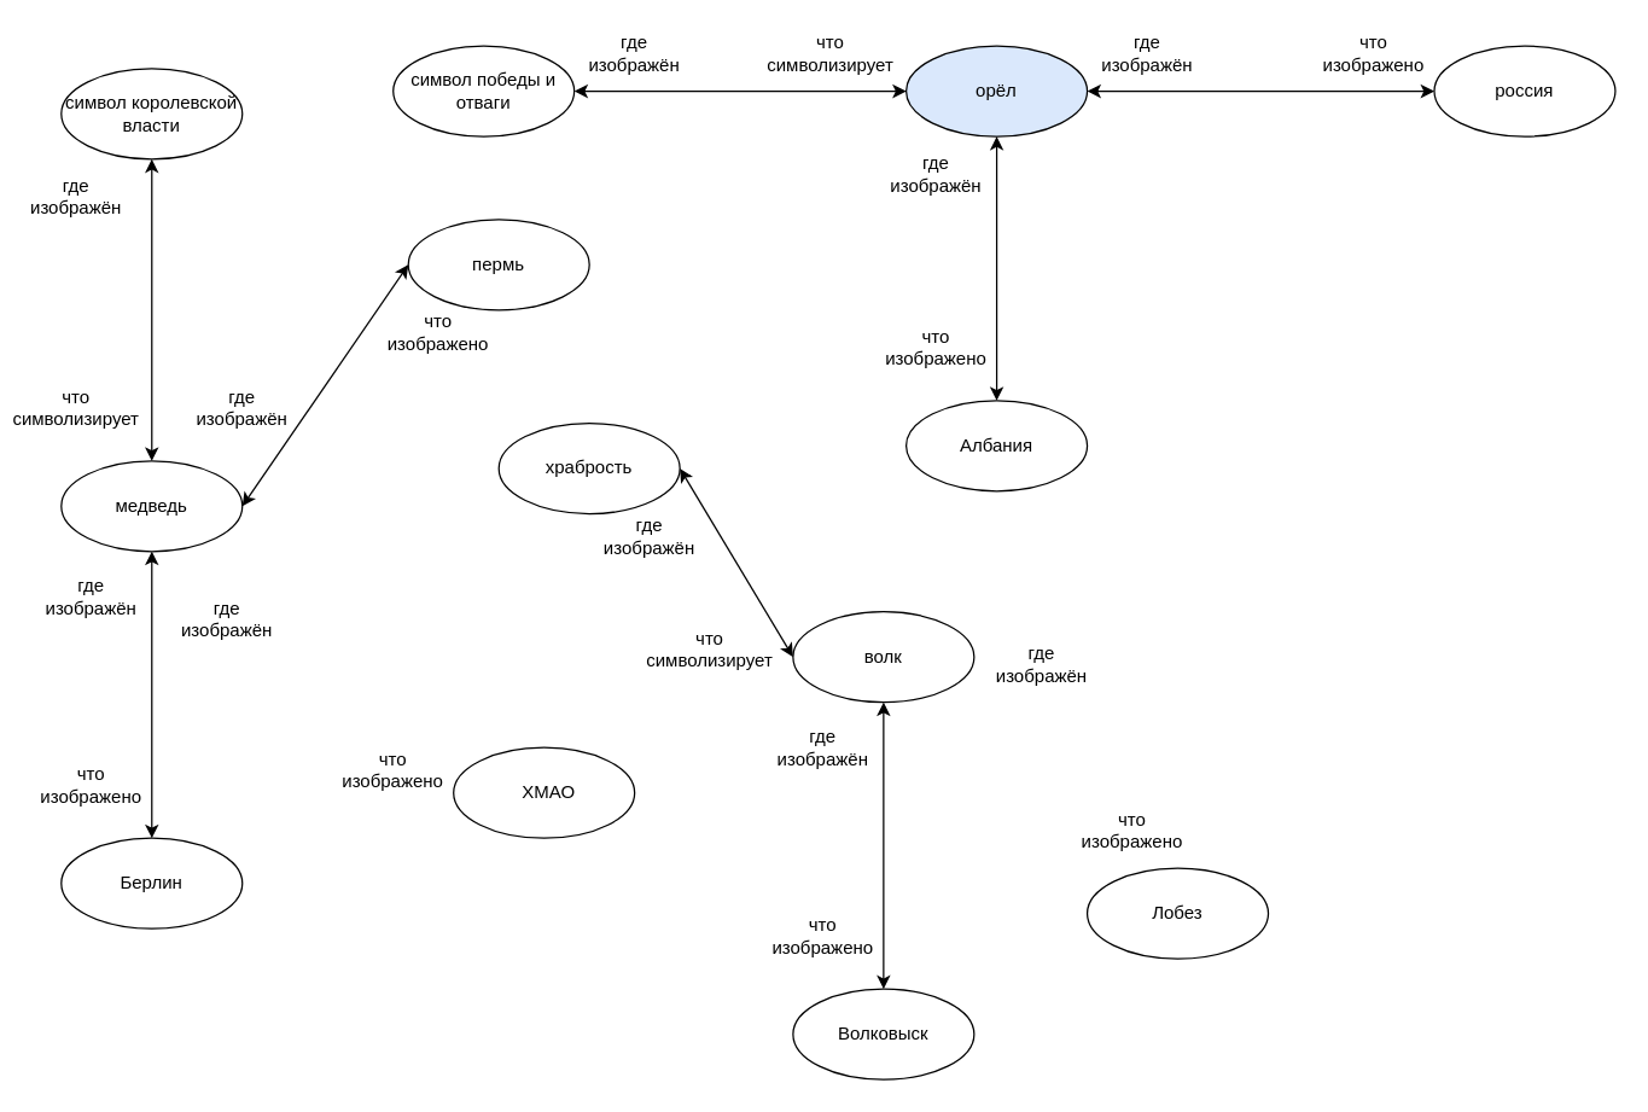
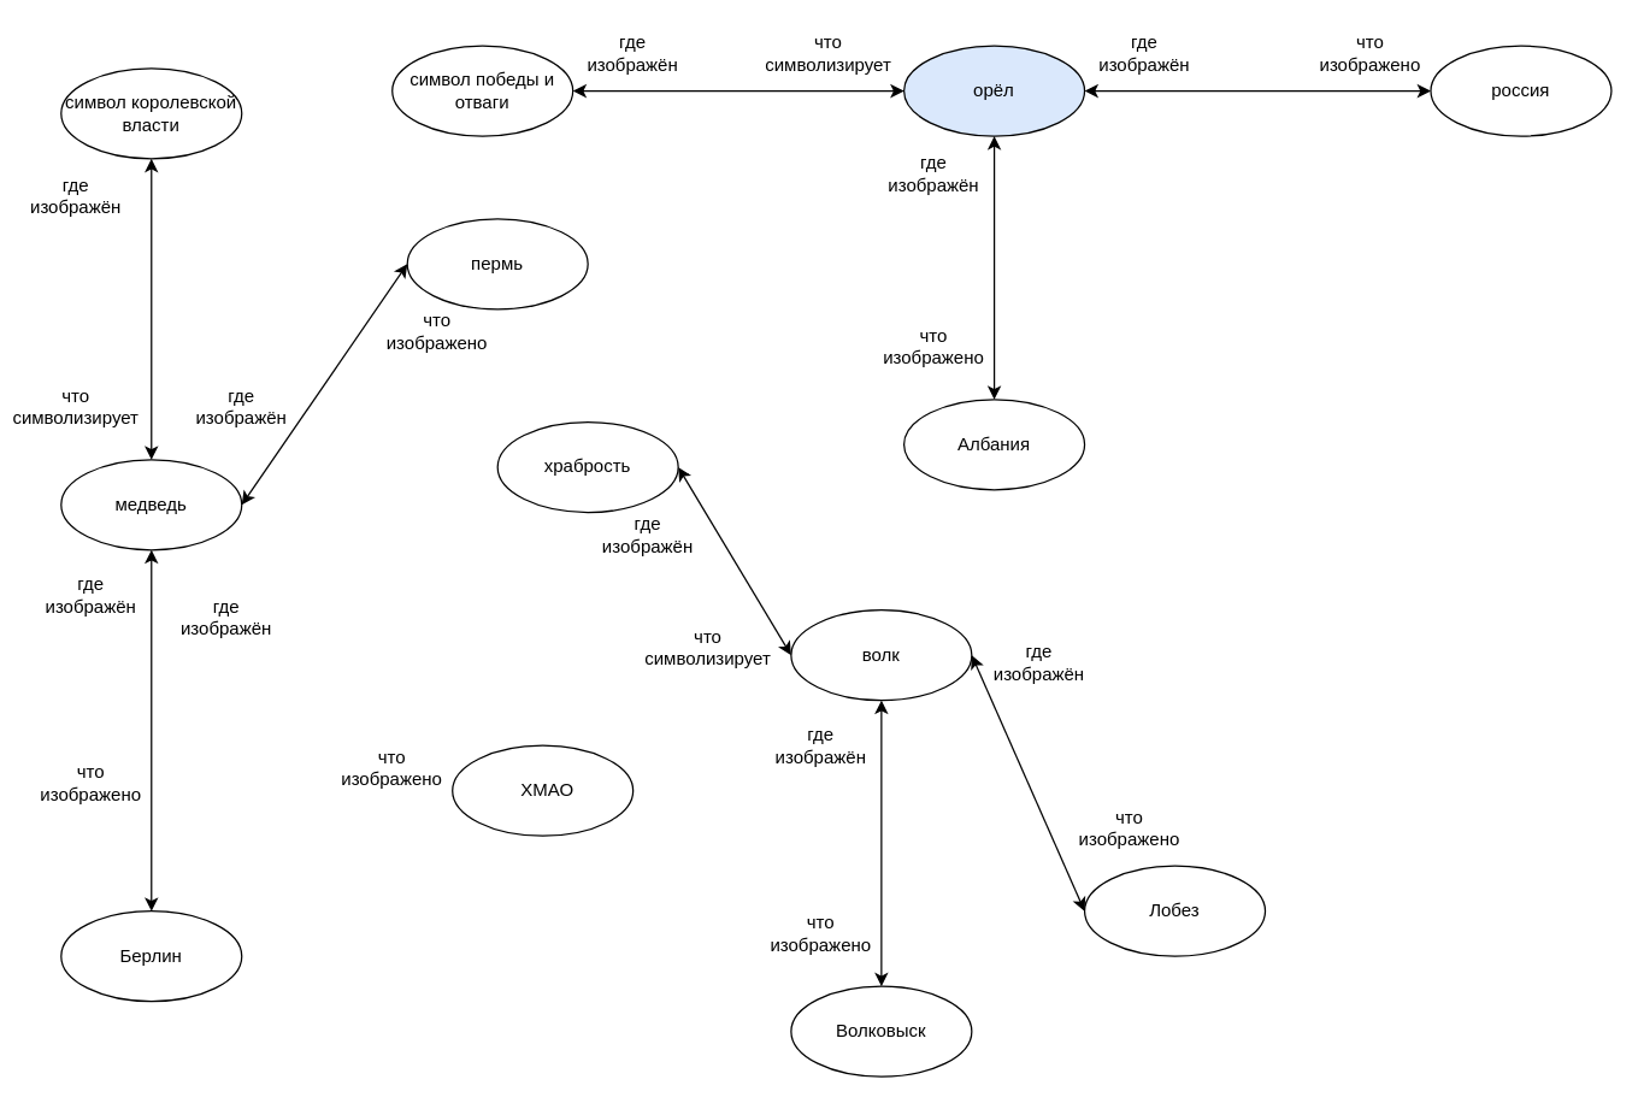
  <mxCell id="0" />
  <mxCell id="1" parent="0" />
  <mxCell id="2" value="медведь" style="ellipse;whiteSpace=wrap;html=1;" parent="1" vertex="1"><mxGeometry x="40" y="305" width="120" height="60" as="geometry" /></mxCell>
  <mxCell id="3" value="пермь" style="ellipse;whiteSpace=wrap;html=1;" parent="1" vertex="1"><mxGeometry x="270" y="145" width="120" height="60" as="geometry" /></mxCell>
  <mxCell id="4" value="" style="endArrow=classic;startArrow=classic;html=1;rounded=0;exitX=1;exitY=0.5;exitDx=0;exitDy=0;entryX=0;entryY=0.5;entryDx=0;entryDy=0;" parent="1" source="2" target="3" edge="1"><mxGeometry width="50" height="50" relative="1" as="geometry"><mxPoint x="580" y="665" as="sourcePoint" /><mxPoint x="630" y="615" as="targetPoint" /></mxGeometry></mxCell>
  <mxCell id="5" value="что изображено" style="text;html=1;strokeColor=none;fillColor=none;align=center;verticalAlign=middle;whiteSpace=wrap;rounded=0;" parent="1" vertex="1"><mxGeometry x="260" y="205" width="60" height="30" as="geometry" /></mxCell>
- <mxCell id="6" value="Берлин" style="ellipse;whiteSpace=wrap;html=1;" parent="1" vertex="1"><mxGeometry x="40" y="555" width="120" height="60" as="geometry" /></mxCell>
+ <mxCell id="6" value="Берлин" style="ellipse;whiteSpace=wrap;html=1;" parent="1" vertex="1"><mxGeometry x="40" y="605" width="120" height="60" as="geometry" /></mxCell>
  <mxCell id="7" value="" style="endArrow=classic;startArrow=classic;html=1;rounded=0;exitX=0.5;exitY=0;exitDx=0;exitDy=0;entryX=0.5;entryY=1;entryDx=0;entryDy=0;" parent="1" source="6" target="2" edge="1"><mxGeometry width="50" height="50" relative="1" as="geometry"><mxPoint x="580" y="645" as="sourcePoint" /><mxPoint x="630" y="595" as="targetPoint" /></mxGeometry></mxCell>
  <mxCell id="8" value="что изображено" style="text;html=1;strokeColor=none;fillColor=none;align=center;verticalAlign=middle;whiteSpace=wrap;rounded=0;" parent="1" vertex="1"><mxGeometry x="30" y="505" width="60" height="30" as="geometry" /></mxCell>
  <mxCell id="9" value="орёл" style="ellipse;whiteSpace=wrap;html=1;fillColor=#dae8fc;" parent="1" vertex="1"><mxGeometry x="600" y="30" width="120" height="60" as="geometry" /></mxCell>
  <mxCell id="10" value="россия" style="ellipse;whiteSpace=wrap;html=1;" parent="1" vertex="1"><mxGeometry x="950" y="30" width="120" height="60" as="geometry" /></mxCell>
  <mxCell id="11" value="" style="endArrow=classic;startArrow=classic;html=1;rounded=0;exitX=1;exitY=0.5;exitDx=0;exitDy=0;entryX=0;entryY=0.5;entryDx=0;entryDy=0;" parent="1" source="9" target="10" edge="1"><mxGeometry width="50" height="50" relative="1" as="geometry"><mxPoint x="1140" y="390" as="sourcePoint" /><mxPoint x="1190" y="340" as="targetPoint" /></mxGeometry></mxCell>
  <mxCell id="12" value="что изображено" style="text;html=1;strokeColor=none;fillColor=none;align=center;verticalAlign=middle;whiteSpace=wrap;rounded=0;" parent="1" vertex="1"><mxGeometry x="880" y="20" width="60" height="30" as="geometry" /></mxCell>
  <mxCell id="13" value="Албания" style="ellipse;whiteSpace=wrap;html=1;" parent="1" vertex="1"><mxGeometry x="600" y="265" width="120" height="60" as="geometry" /></mxCell>
  <mxCell id="14" value="" style="endArrow=classic;startArrow=classic;html=1;rounded=0;exitX=0.5;exitY=0;exitDx=0;exitDy=0;entryX=0.5;entryY=1;entryDx=0;entryDy=0;" parent="1" source="13" target="9" edge="1"><mxGeometry width="50" height="50" relative="1" as="geometry"><mxPoint x="1200" y="365" as="sourcePoint" /><mxPoint x="1250" y="315" as="targetPoint" /></mxGeometry></mxCell>
  <mxCell id="15" value="что изображено" style="text;html=1;strokeColor=none;fillColor=none;align=center;verticalAlign=middle;whiteSpace=wrap;rounded=0;" parent="1" vertex="1"><mxGeometry x="590" y="215" width="60" height="30" as="geometry" /></mxCell>
  <mxCell id="16" value="&amp;nbsp; ХМАО" style="ellipse;whiteSpace=wrap;html=1;" parent="1" vertex="1"><mxGeometry x="300" y="495" width="120" height="60" as="geometry" /></mxCell>
  <mxCell id="17" value="что изображено" style="text;html=1;strokeColor=none;fillColor=none;align=center;verticalAlign=middle;whiteSpace=wrap;rounded=0;" parent="1" vertex="1"><mxGeometry x="230" y="495" width="60" height="30" as="geometry" /></mxCell>
  <mxCell id="18" value="символ королевской власти" style="ellipse;whiteSpace=wrap;html=1;" parent="1" vertex="1"><mxGeometry x="40" y="45" width="120" height="60" as="geometry" /></mxCell>
  <mxCell id="19" value="символ победы и отваги" style="ellipse;whiteSpace=wrap;html=1;" parent="1" vertex="1"><mxGeometry x="260" y="30" width="120" height="60" as="geometry" /></mxCell>
  <mxCell id="20" value="" style="endArrow=classic;startArrow=classic;html=1;rounded=0;entryX=0;entryY=0.5;entryDx=0;entryDy=0;exitX=1;exitY=0.5;exitDx=0;exitDy=0;" parent="1" source="19" target="9" edge="1"><mxGeometry width="50" height="50" relative="1" as="geometry"><mxPoint x="460" y="330" as="sourcePoint" /><mxPoint x="510" y="280" as="targetPoint" /></mxGeometry></mxCell>
  <mxCell id="21" value="" style="endArrow=classic;startArrow=classic;html=1;rounded=0;entryX=0.5;entryY=1;entryDx=0;entryDy=0;" parent="1" source="2" target="18" edge="1"><mxGeometry width="50" height="50" relative="1" as="geometry"><mxPoint x="520" y="325" as="sourcePoint" /><mxPoint x="570" y="275" as="targetPoint" /></mxGeometry></mxCell>
  <mxCell id="22" value="где изображён" style="text;html=1;strokeColor=none;fillColor=none;align=center;verticalAlign=middle;whiteSpace=wrap;rounded=0;" parent="1" vertex="1"><mxGeometry x="390" y="20" width="60" height="30" as="geometry" /></mxCell>
  <mxCell id="23" value="что символизирует" style="text;html=1;strokeColor=none;fillColor=none;align=center;verticalAlign=middle;whiteSpace=wrap;rounded=0;" parent="1" vertex="1"><mxGeometry x="20" y="255" width="60" height="30" as="geometry" /></mxCell>
  <mxCell id="24" value="что символизирует" style="text;html=1;strokeColor=none;fillColor=none;align=center;verticalAlign=middle;whiteSpace=wrap;rounded=0;" parent="1" vertex="1"><mxGeometry x="520" y="20" width="60" height="30" as="geometry" /></mxCell>
  <mxCell id="25" value="волк" style="ellipse;whiteSpace=wrap;html=1;" parent="1" vertex="1"><mxGeometry x="525" y="405" width="120" height="60" as="geometry" /></mxCell>
  <mxCell id="26" value="Лобез" style="ellipse;whiteSpace=wrap;html=1;" parent="1" vertex="1"><mxGeometry x="720" y="575" width="120" height="60" as="geometry" /></mxCell>
+ <mxCell id="27" value="" style="endArrow=classic;startArrow=classic;html=1;rounded=0;exitX=1;exitY=0.5;exitDx=0;exitDy=0;entryX=0;entryY=0.5;entryDx=0;entryDy=0;" parent="1" source="25" target="26" edge="1"><mxGeometry width="50" height="50" relative="1" as="geometry"><mxPoint x="1065" y="765" as="sourcePoint" /><mxPoint x="1115" y="715" as="targetPoint" /></mxGeometry></mxCell>
  <mxCell id="28" value="что изображено" style="text;html=1;strokeColor=none;fillColor=none;align=center;verticalAlign=middle;whiteSpace=wrap;rounded=0;" parent="1" vertex="1"><mxGeometry x="720" y="535" width="60" height="30" as="geometry" /></mxCell>
  <mxCell id="29" value="Волковыск" style="ellipse;whiteSpace=wrap;html=1;" parent="1" vertex="1"><mxGeometry x="525" y="655" width="120" height="60" as="geometry" /></mxCell>
  <mxCell id="30" value="" style="endArrow=classic;startArrow=classic;html=1;rounded=0;exitX=0.5;exitY=0;exitDx=0;exitDy=0;entryX=0.5;entryY=1;entryDx=0;entryDy=0;" parent="1" source="29" target="25" edge="1"><mxGeometry width="50" height="50" relative="1" as="geometry"><mxPoint x="1065" y="745" as="sourcePoint" /><mxPoint x="1115" y="695" as="targetPoint" /></mxGeometry></mxCell>
  <mxCell id="31" value="что изображено" style="text;html=1;strokeColor=none;fillColor=none;align=center;verticalAlign=middle;whiteSpace=wrap;rounded=0;" parent="1" vertex="1"><mxGeometry x="515" y="605" width="60" height="30" as="geometry" /></mxCell>
  <mxCell id="32" value="храбрость" style="ellipse;whiteSpace=wrap;html=1;" parent="1" vertex="1"><mxGeometry x="330" y="280" width="120" height="60" as="geometry" /></mxCell>
  <mxCell id="33" value="" style="endArrow=classic;startArrow=classic;html=1;rounded=0;entryX=0;entryY=0.5;entryDx=0;entryDy=0;exitX=1;exitY=0.5;exitDx=0;exitDy=0;" parent="1" source="32" target="25" edge="1"><mxGeometry width="50" height="50" relative="1" as="geometry"><mxPoint x="640" y="720" as="sourcePoint" /><mxPoint x="690" y="670" as="targetPoint" /></mxGeometry></mxCell>
  <mxCell id="34" value="что символизирует" style="text;html=1;strokeColor=none;fillColor=none;align=center;verticalAlign=middle;whiteSpace=wrap;rounded=0;" parent="1" vertex="1"><mxGeometry x="440" y="415" width="60" height="30" as="geometry" /></mxCell>
  <mxCell id="35" value="где изображён" style="text;html=1;strokeColor=none;fillColor=none;align=center;verticalAlign=middle;whiteSpace=wrap;rounded=0;" parent="1" vertex="1"><mxGeometry x="730" y="20" width="60" height="30" as="geometry" /></mxCell>
  <mxCell id="36" value="где изображён" style="text;html=1;strokeColor=none;fillColor=none;align=center;verticalAlign=middle;whiteSpace=wrap;rounded=0;" parent="1" vertex="1"><mxGeometry x="590" y="100" width="60" height="30" as="geometry" /></mxCell>
  <mxCell id="37" value="где изображён" style="text;html=1;strokeColor=none;fillColor=none;align=center;verticalAlign=middle;whiteSpace=wrap;rounded=0;" parent="1" vertex="1"><mxGeometry x="515" y="480" width="60" height="30" as="geometry" /></mxCell>
  <mxCell id="38" value="где изображён" style="text;html=1;strokeColor=none;fillColor=none;align=center;verticalAlign=middle;whiteSpace=wrap;rounded=0;" parent="1" vertex="1"><mxGeometry x="660" y="425" width="60" height="30" as="geometry" /></mxCell>
  <mxCell id="39" value="где изображён" style="text;html=1;strokeColor=none;fillColor=none;align=center;verticalAlign=middle;whiteSpace=wrap;rounded=0;" parent="1" vertex="1"><mxGeometry x="400" y="340" width="60" height="30" as="geometry" /></mxCell>
  <mxCell id="40" value="где изображён" style="text;html=1;strokeColor=none;fillColor=none;align=center;verticalAlign=middle;whiteSpace=wrap;rounded=0;" parent="1" vertex="1"><mxGeometry x="130" y="255" width="60" height="30" as="geometry" /></mxCell>
  <mxCell id="41" value="где изображён" style="text;html=1;strokeColor=none;fillColor=none;align=center;verticalAlign=middle;whiteSpace=wrap;rounded=0;" parent="1" vertex="1"><mxGeometry x="20" y="115" width="60" height="30" as="geometry" /></mxCell>
  <mxCell id="42" value="где изображён" style="text;html=1;strokeColor=none;fillColor=none;align=center;verticalAlign=middle;whiteSpace=wrap;rounded=0;" parent="1" vertex="1"><mxGeometry x="30" y="380" width="60" height="30" as="geometry" /></mxCell>
  <mxCell id="43" value="где изображён" style="text;html=1;strokeColor=none;fillColor=none;align=center;verticalAlign=middle;whiteSpace=wrap;rounded=0;" parent="1" vertex="1"><mxGeometry x="120" y="395" width="60" height="30" as="geometry" /></mxCell>
